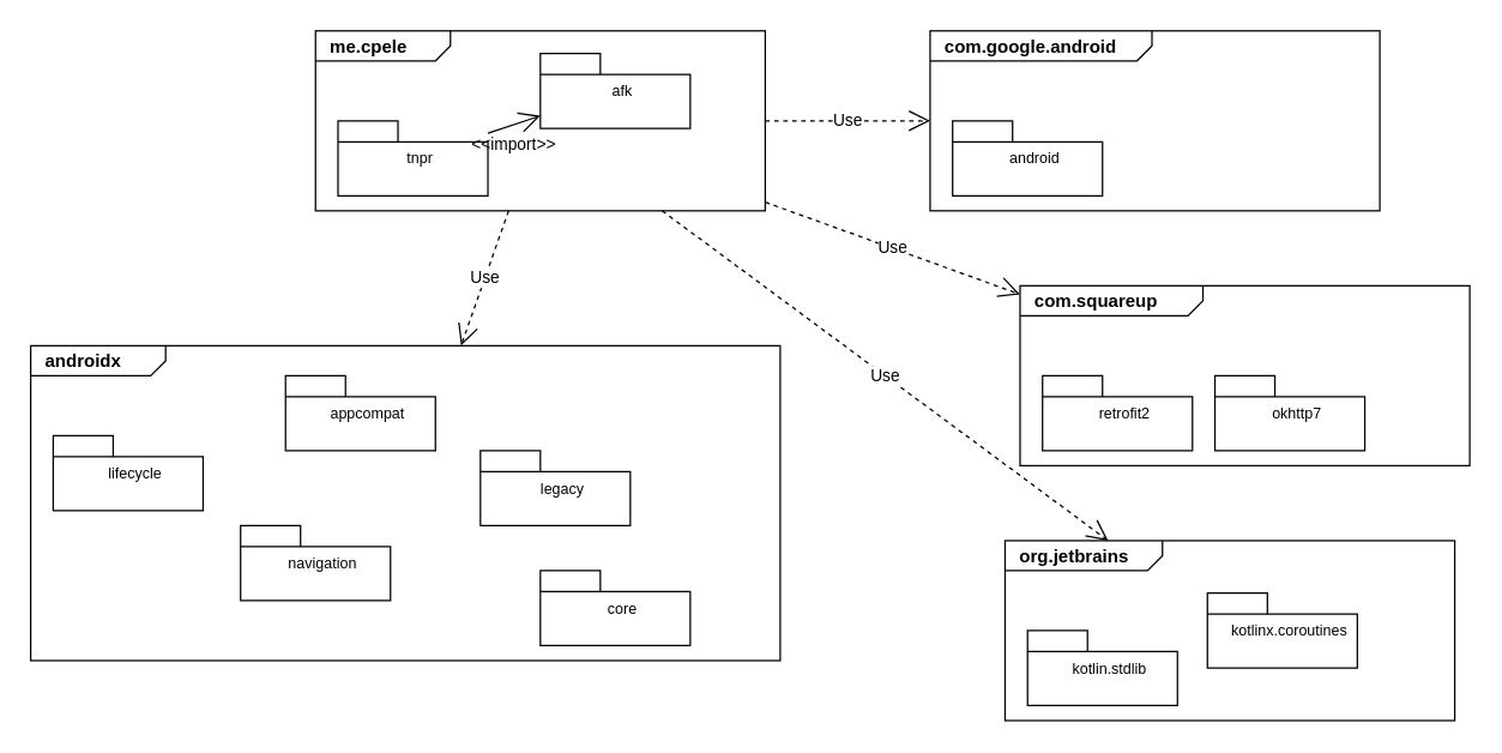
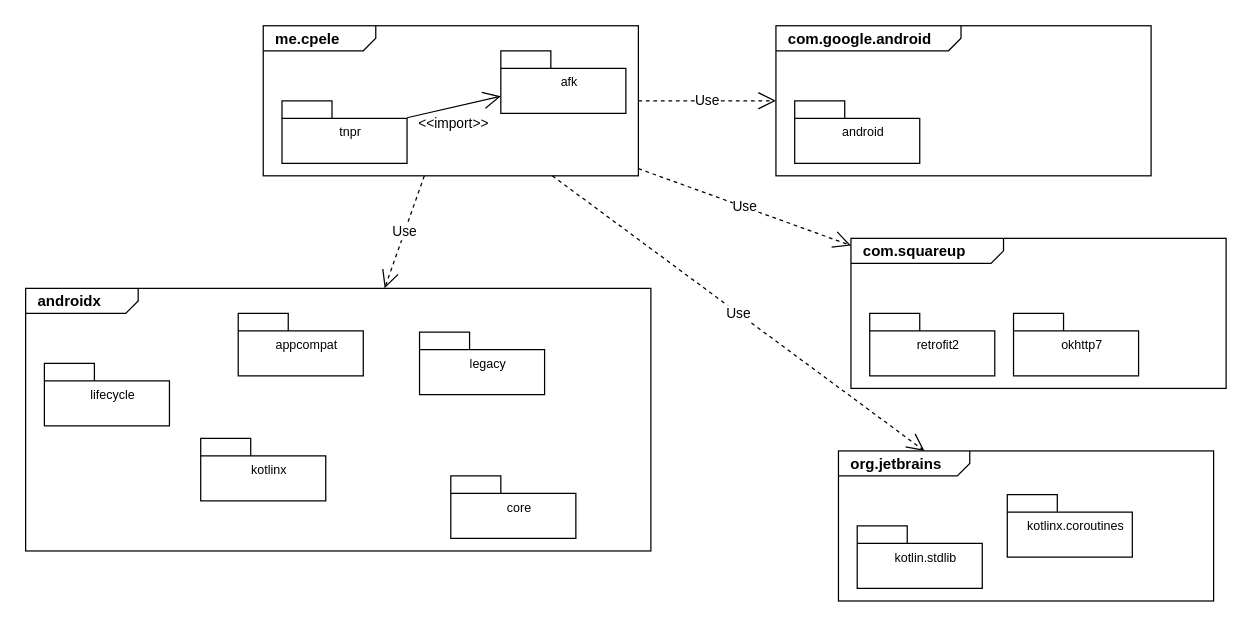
  <mxCell id="0" />
  <mxCell id="1" parent="0" />
  <mxCell id="2" value="&lt;p style=&quot;margin: 0px ; margin-top: 4px ; margin-left: 10px ; text-align: left&quot;&gt;&lt;b&gt;me.cpele&lt;/b&gt;&lt;/p&gt;" style="html=1;shape=mxgraph.sysml.package;xSize=90;align=left;spacingLeft=10;overflow=fill;strokeWidth=1;recursiveResize=0;" vertex="1" parent="1"><mxGeometry x="210" y="20" width="300" height="120" as="geometry" /></mxCell>
  <mxCell id="3" value="tnpr" style="strokeColor=inherit;fillColor=inherit;gradientColor=inherit;shape=folder;spacingLeft=10;tabWidth=40;tabHeight=14;tabPosition=left;fontSize=10;html=1;whiteSpace=wrap;" vertex="1" parent="2"><mxGeometry x="15" y="60" width="100" height="50" as="geometry" /></mxCell>
- <mxCell id="4" value="afk" style="strokeColor=inherit;fillColor=inherit;gradientColor=inherit;shape=folder;spacingLeft=10;tabWidth=40;tabHeight=14;tabPosition=left;fontSize=10;html=1;whiteSpace=wrap;" vertex="1" parent="2"><mxGeometry x="150" y="15" width="100" height="50" as="geometry" /></mxCell>
+ <mxCell id="4" value="afk" style="strokeColor=inherit;fillColor=inherit;gradientColor=inherit;shape=folder;spacingLeft=10;tabWidth=40;tabHeight=14;tabPosition=left;fontSize=10;html=1;whiteSpace=wrap;" vertex="1" parent="2"><mxGeometry x="190" y="20" width="100" height="50" as="geometry" /></mxCell>
  <mxCell id="5" value="&amp;lt;&amp;lt;import&amp;gt;&amp;gt;" style="strokeColor=inherit;fillColor=inherit;gradientColor=inherit;edgeStyle=none;endArrow=open;dashed=0;verticalAlign=top;labelBackgroundColor=none;endSize=12;html=1;" edge="1" parent="2" source="3" target="4"><mxGeometry relative="1" as="geometry" /></mxCell>
  <mxCell id="6" value="&lt;p style=&quot;margin: 0px ; margin-top: 4px ; margin-left: 10px ; text-align: left&quot;&gt;&lt;b&gt;androidx&lt;/b&gt;&lt;/p&gt;" style="html=1;shape=mxgraph.sysml.package;xSize=90;align=left;spacingLeft=10;overflow=fill;strokeWidth=1;recursiveResize=0;" vertex="1" parent="1"><mxGeometry x="20" y="230" width="500" height="210" as="geometry" /></mxCell>
  <mxCell id="7" value="lifecycle" style="strokeColor=inherit;fillColor=inherit;gradientColor=inherit;shape=folder;spacingLeft=10;tabWidth=40;tabHeight=14;tabPosition=left;fontSize=10;html=1;whiteSpace=wrap;" vertex="1" parent="6"><mxGeometry x="15" y="60" width="100" height="50" as="geometry" /></mxCell>
  <mxCell id="8" value="appcompat" style="strokeColor=inherit;fillColor=inherit;gradientColor=inherit;shape=folder;spacingLeft=10;tabWidth=40;tabHeight=14;tabPosition=left;fontSize=10;html=1;whiteSpace=wrap;" vertex="1" parent="6"><mxGeometry x="170" y="20" width="100" height="50" as="geometry" /></mxCell>
- <mxCell id="9" value="legacy" style="strokeColor=inherit;fillColor=inherit;gradientColor=inherit;shape=folder;spacingLeft=10;tabWidth=40;tabHeight=14;tabPosition=left;fontSize=10;html=1;whiteSpace=wrap;" vertex="1" parent="6"><mxGeometry x="300" y="70" width="100" height="50" as="geometry" /></mxCell>
- <mxCell id="10" value="navigation" style="strokeColor=inherit;fillColor=inherit;gradientColor=inherit;shape=folder;spacingLeft=10;tabWidth=40;tabHeight=14;tabPosition=left;fontSize=10;html=1;whiteSpace=wrap;" vertex="1" parent="6"><mxGeometry x="140" y="120" width="100" height="50" as="geometry" /></mxCell>
+ <mxCell id="9" value="legacy" style="strokeColor=inherit;fillColor=inherit;gradientColor=inherit;shape=folder;spacingLeft=10;tabWidth=40;tabHeight=14;tabPosition=left;fontSize=10;html=1;whiteSpace=wrap;" vertex="1" parent="6"><mxGeometry x="315" y="35" width="100" height="50" as="geometry" /></mxCell>
+ <mxCell id="10" value="kotlinx" style="strokeColor=inherit;fillColor=inherit;gradientColor=inherit;shape=folder;spacingLeft=10;tabWidth=40;tabHeight=14;tabPosition=left;fontSize=10;html=1;whiteSpace=wrap;" vertex="1" parent="6"><mxGeometry x="140" y="120" width="100" height="50" as="geometry" /></mxCell>
  <mxCell id="11" value="core" style="strokeColor=inherit;fillColor=inherit;gradientColor=inherit;shape=folder;spacingLeft=10;tabWidth=40;tabHeight=14;tabPosition=left;fontSize=10;html=1;whiteSpace=wrap;" vertex="1" parent="6"><mxGeometry x="340" y="150" width="100" height="50" as="geometry" /></mxCell>
  <mxCell id="12" value="&lt;p style=&quot;margin: 0px ; margin-top: 4px ; margin-left: 10px ; text-align: left&quot;&gt;&lt;b&gt;com.google.android&lt;/b&gt;&lt;/p&gt;" style="html=1;shape=mxgraph.sysml.package;xSize=90;align=left;spacingLeft=10;overflow=fill;strokeWidth=1;recursiveResize=0;labelX=148;" vertex="1" parent="1"><mxGeometry x="620" y="20" width="300" height="120" as="geometry" /></mxCell>
  <mxCell id="13" value="android" style="strokeColor=inherit;fillColor=inherit;gradientColor=inherit;shape=folder;spacingLeft=10;tabWidth=40;tabHeight=14;tabPosition=left;fontSize=10;html=1;whiteSpace=wrap;" vertex="1" parent="12"><mxGeometry x="15" y="60" width="100" height="50" as="geometry" /></mxCell>
  <mxCell id="14" value="&lt;p style=&quot;margin: 0px ; margin-top: 4px ; margin-left: 10px ; text-align: left&quot;&gt;&lt;b&gt;com.squareup&lt;/b&gt;&lt;/p&gt;" style="html=1;shape=mxgraph.sysml.package;xSize=90;align=left;spacingLeft=10;overflow=fill;strokeWidth=1;recursiveResize=0;labelX=122;" vertex="1" parent="1"><mxGeometry x="680" y="190" width="300" height="120" as="geometry" /></mxCell>
  <mxCell id="15" value="retrofit2" style="strokeColor=inherit;fillColor=inherit;gradientColor=inherit;shape=folder;spacingLeft=10;tabWidth=40;tabHeight=14;tabPosition=left;fontSize=10;html=1;whiteSpace=wrap;" vertex="1" parent="14"><mxGeometry x="15" y="60" width="100" height="50" as="geometry" /></mxCell>
  <mxCell id="16" value="okhttp7" style="strokeColor=inherit;fillColor=inherit;gradientColor=inherit;shape=folder;spacingLeft=10;tabWidth=40;tabHeight=14;tabPosition=left;fontSize=10;html=1;whiteSpace=wrap;" vertex="1" parent="1"><mxGeometry x="810" y="250" width="100" height="50" as="geometry" /></mxCell>
  <mxCell id="17" value="&lt;p style=&quot;margin: 0px ; margin-top: 4px ; margin-left: 10px ; text-align: left&quot;&gt;&lt;b&gt;org.jetbrains&lt;/b&gt;&lt;/p&gt;" style="html=1;shape=mxgraph.sysml.package;xSize=90;align=left;spacingLeft=10;overflow=fill;strokeWidth=1;recursiveResize=0;labelX=105.33;" vertex="1" parent="1"><mxGeometry x="670" y="360" width="300" height="120" as="geometry" /></mxCell>
  <mxCell id="18" value="kotlin.stdlib" style="strokeColor=inherit;fillColor=inherit;gradientColor=inherit;shape=folder;spacingLeft=10;tabWidth=40;tabHeight=14;tabPosition=left;fontSize=10;html=1;whiteSpace=wrap;" vertex="1" parent="17"><mxGeometry x="15" y="60" width="100" height="50" as="geometry" /></mxCell>
  <mxCell id="19" value="kotlinx.coroutines" style="strokeColor=inherit;fillColor=inherit;gradientColor=inherit;shape=folder;spacingLeft=10;tabWidth=40;tabHeight=14;tabPosition=left;fontSize=10;html=1;whiteSpace=wrap;" vertex="1" parent="1"><mxGeometry x="805" y="395" width="100" height="50" as="geometry" /></mxCell>
  <mxCell id="20" value="Use" style="endArrow=open;endSize=12;dashed=1;html=1;" edge="1" parent="1" source="2" target="12"><mxGeometry width="160" relative="1" as="geometry"><mxPoint x="400" y="240" as="sourcePoint" /><mxPoint x="560" y="240" as="targetPoint" /></mxGeometry></mxCell>
  <mxCell id="21" value="Use" style="endArrow=open;endSize=12;dashed=1;html=1;" edge="1" parent="1" source="2" target="6"><mxGeometry width="160" relative="1" as="geometry"><mxPoint x="520" y="90" as="sourcePoint" /><mxPoint x="630" y="90" as="targetPoint" /></mxGeometry></mxCell>
  <mxCell id="22" value="Use" style="endArrow=open;endSize=12;dashed=1;html=1;" edge="1" parent="1" source="2" target="14"><mxGeometry width="160" relative="1" as="geometry"><mxPoint x="520" y="90" as="sourcePoint" /><mxPoint x="630" y="90" as="targetPoint" /></mxGeometry></mxCell>
  <mxCell id="23" value="Use" style="endArrow=open;endSize=12;dashed=1;html=1;" edge="1" parent="1" source="2" target="17"><mxGeometry width="160" relative="1" as="geometry"><mxPoint x="351.176" y="150" as="sourcePoint" /><mxPoint x="322.941" y="240" as="targetPoint" /></mxGeometry></mxCell>
